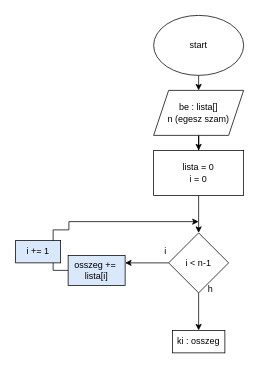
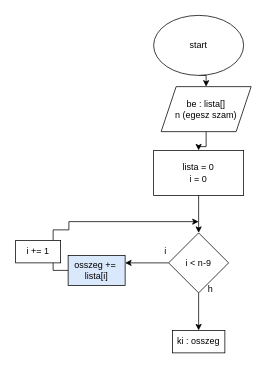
  <mxCell id="0" />
  <mxCell id="1" parent="0" />
  <mxCell id="2" style="edgeStyle=orthogonalEdgeStyle;rounded=0;orthogonalLoop=1;jettySize=auto;html=1;exitX=0.5;exitY=1;exitDx=0;exitDy=0;entryX=0.5;entryY=0;entryDx=0;entryDy=0;" edge="1" parent="1" source="3" target="5"><mxGeometry relative="1" as="geometry" /></mxCell>
  <mxCell id="3" value="start" style="ellipse;whiteSpace=wrap;html=1;" parent="1" vertex="1"><mxGeometry x="204" width="120" height="80" as="geometry" y="20" /></mxCell>
  <mxCell id="4" style="edgeStyle=orthogonalEdgeStyle;rounded=0;orthogonalLoop=1;jettySize=auto;html=1;exitX=0.5;exitY=1;exitDx=0;exitDy=0;" edge="1" parent="1" source="5" target="7"><mxGeometry relative="1" as="geometry" /></mxCell>
- <mxCell id="5" value="be : lista[]&lt;br&gt;n (egesz szam)" style="shape=parallelogram;perimeter=parallelogramPerimeter;whiteSpace=wrap;html=1;fixedSize=1;" vertex="1" parent="1"><mxGeometry x="204" y="120" width="120" height="60" as="geometry" /></mxCell>
+ <mxCell id="5" value="be : lista[]&lt;br&gt;n (egesz szam)" style="shape=parallelogram;perimeter=parallelogramPerimeter;whiteSpace=wrap;html=1;fixedSize=1;" vertex="1" parent="1"><mxGeometry x="214" y="115" width="120" height="60" as="geometry" /></mxCell>
  <mxCell id="6" style="edgeStyle=orthogonalEdgeStyle;rounded=0;orthogonalLoop=1;jettySize=auto;html=1;exitX=0.5;exitY=1;exitDx=0;exitDy=0;entryX=0.5;entryY=0;entryDx=0;entryDy=0;" edge="1" parent="1" source="7" target="10"><mxGeometry relative="1" as="geometry" /></mxCell>
  <mxCell id="7" value="lista = 0&lt;br&gt;i = 0" style="rounded=0;whiteSpace=wrap;html=1;" vertex="1" parent="1"><mxGeometry x="204" y="200" width="120" height="60" as="geometry" /></mxCell>
  <mxCell id="8" style="edgeStyle=orthogonalEdgeStyle;rounded=0;orthogonalLoop=1;jettySize=auto;html=1;exitX=0;exitY=0.5;exitDx=0;exitDy=0;entryX=1;entryY=0.25;entryDx=0;entryDy=0;" edge="1" parent="1" source="10" target="13"><mxGeometry relative="1" as="geometry" /></mxCell>
  <mxCell id="9" style="edgeStyle=orthogonalEdgeStyle;rounded=0;orthogonalLoop=1;jettySize=auto;html=1;exitX=0.5;exitY=1;exitDx=0;exitDy=0;entryX=0.5;entryY=0;entryDx=0;entryDy=0;" edge="1" parent="1" source="10" target="15"><mxGeometry relative="1" as="geometry" /></mxCell>
- <mxCell id="10" value="i &amp;lt; n-1" style="rhombus;whiteSpace=wrap;html=1;" vertex="1" parent="1"><mxGeometry x="224" y="310" width="80" height="80" as="geometry" /></mxCell>
+ <mxCell id="10" value="i &amp;lt; n-9" style="rhombus;whiteSpace=wrap;html=1;" vertex="1" parent="1"><mxGeometry x="224" y="310" width="80" height="80" as="geometry" /></mxCell>
  <mxCell id="11" value="i" style="text;html=1;strokeColor=none;fillColor=none;align=center;verticalAlign=middle;whiteSpace=wrap;rounded=0;" vertex="1" parent="1"><mxGeometry x="190" y="320" width="60" height="30" as="geometry" /></mxCell>
  <mxCell id="12" style="edgeStyle=orthogonalEdgeStyle;rounded=0;orthogonalLoop=1;jettySize=auto;html=1;exitX=0;exitY=0.5;exitDx=0;exitDy=0;" edge="1" parent="1" source="13"><mxGeometry relative="1" as="geometry"><mxPoint x="264" y="295" as="targetPoint" /><Array as="points"><mxPoint x="70" y="360" /><mxPoint x="70" y="306" /><mxPoint x="91" y="306" /></Array></mxGeometry></mxCell>
  <mxCell id="13" value="osszeg +=&amp;nbsp; lista[i]" style="rounded=0;whiteSpace=wrap;html=1;fillColor=#dae8fc;" vertex="1" parent="1"><mxGeometry x="90" y="340" width="76" height="40" as="geometry" /></mxCell>
  <mxCell id="14" value="h" style="text;html=1;strokeColor=none;fillColor=none;align=center;verticalAlign=middle;whiteSpace=wrap;rounded=0;" vertex="1" parent="1"><mxGeometry x="250" y="370" width="60" height="30" as="geometry" /></mxCell>
  <mxCell id="15" value="ki : osszeg" style="rounded=0;whiteSpace=wrap;html=1;" vertex="1" parent="1"><mxGeometry x="229" y="440" width="70" height="30" as="geometry" /></mxCell>
- <mxCell id="16" value="i += 1" style="rounded=0;whiteSpace=wrap;html=1;fillColor=#dae8fc;" vertex="1" parent="1"><mxGeometry x="20" y="320" width="60" height="30" as="geometry" /></mxCell>
+ <mxCell id="16" value="i += 1" style="rounded=0;whiteSpace=wrap;html=1;" vertex="1" parent="1"><mxGeometry x="20" y="320" width="60" height="30" as="geometry" /></mxCell>
